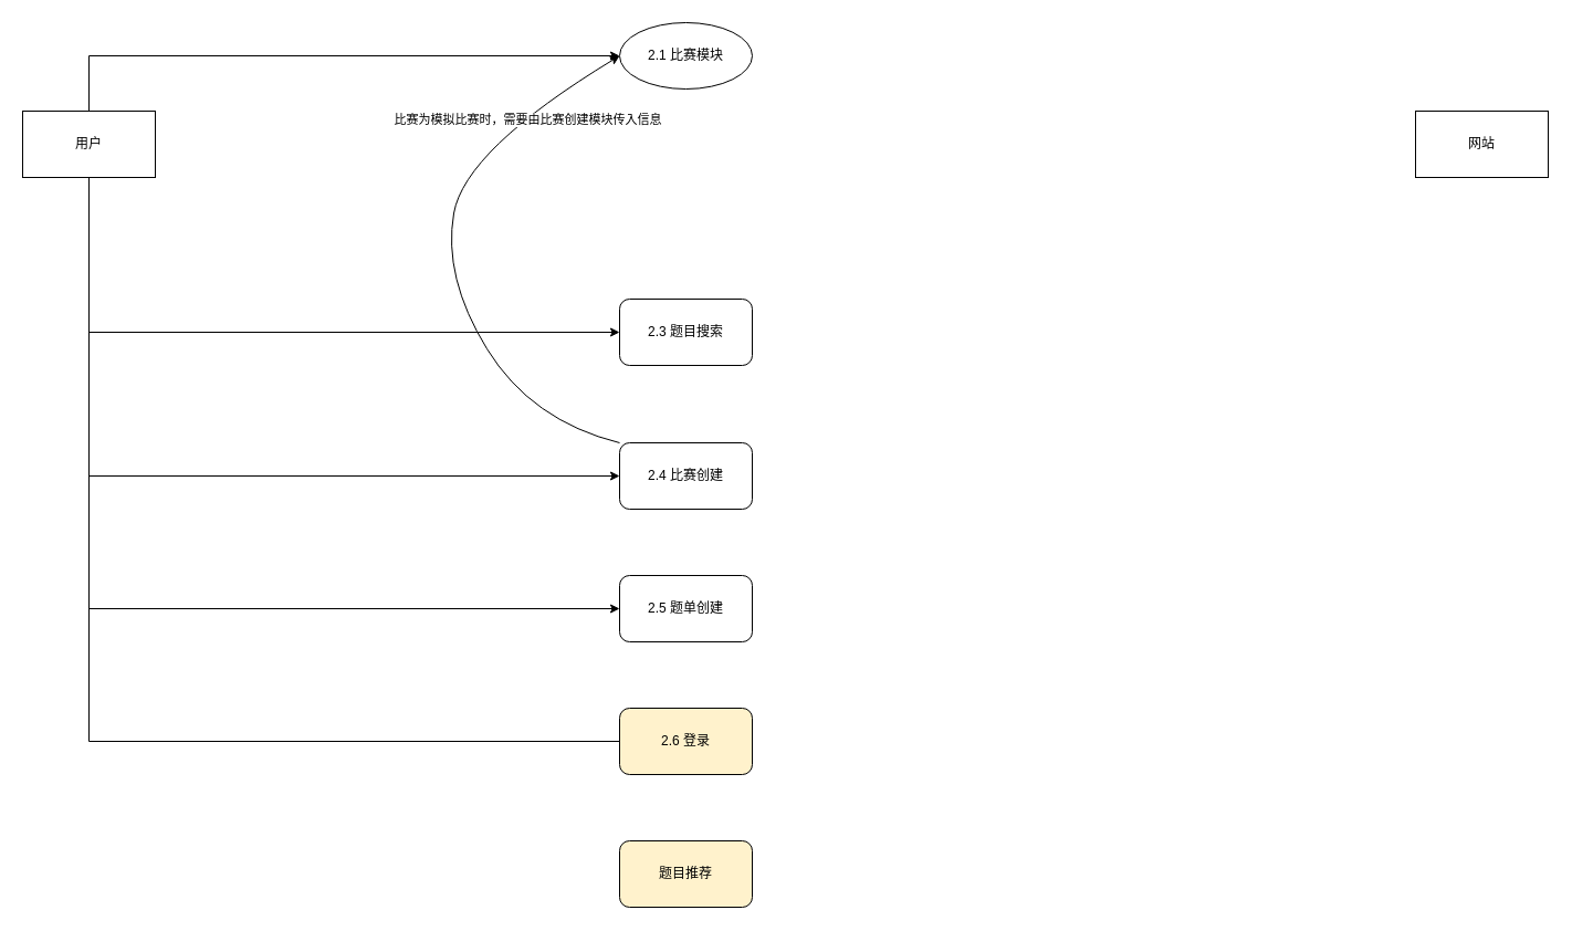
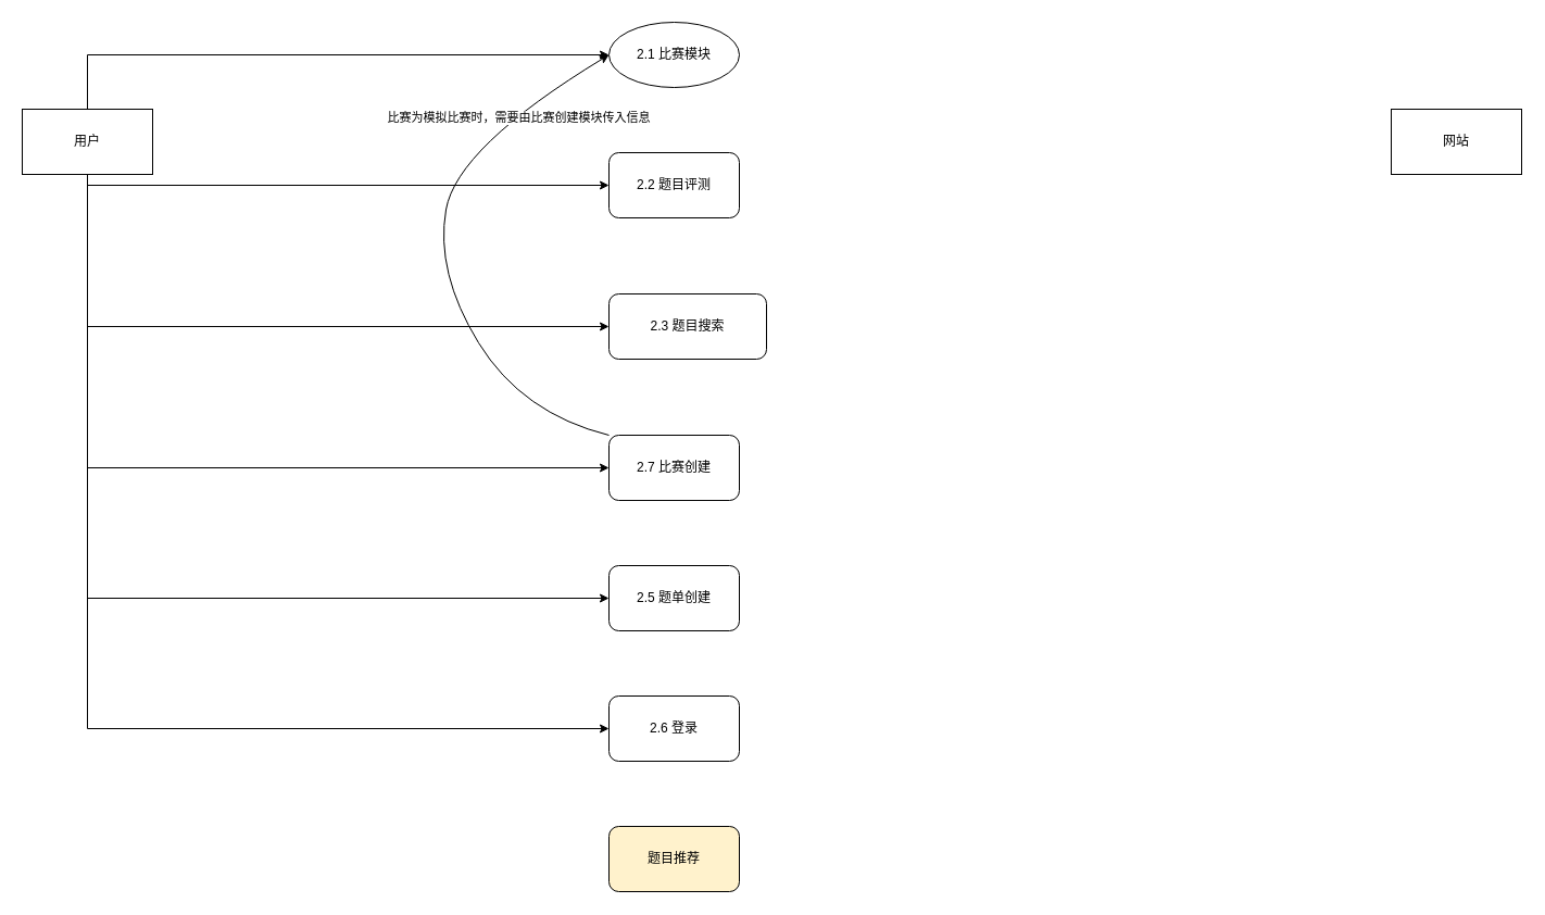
  <mxCell id="0" />
  <mxCell id="1" parent="0" />
- <mxCell id="2" style="edgeStyle=orthogonalEdgeStyle;rounded=0;orthogonalLoop=1;jettySize=auto;html=1;entryX=0;entryY=0.5;entryDx=0;entryDy=0;endArrow=none;" edge="1" parent="1" source="8" target="15"><mxGeometry relative="1" as="geometry"><Array as="points"><mxPoint x="80" y="670" /></Array></mxGeometry></mxCell>
+ <mxCell id="2" style="edgeStyle=orthogonalEdgeStyle;rounded=0;orthogonalLoop=1;jettySize=auto;html=1;entryX=0;entryY=0.5;entryDx=0;entryDy=0;" edge="1" parent="1" source="8" target="15"><mxGeometry relative="1" as="geometry"><Array as="points"><mxPoint x="80" y="670" /></Array></mxGeometry></mxCell>
  <mxCell id="3" style="edgeStyle=orthogonalEdgeStyle;rounded=0;orthogonalLoop=1;jettySize=auto;html=1;entryX=0;entryY=0.5;entryDx=0;entryDy=0;" edge="1" parent="1" source="8" target="14"><mxGeometry relative="1" as="geometry"><Array as="points"><mxPoint x="80" y="550" /></Array></mxGeometry></mxCell>
  <mxCell id="4" style="edgeStyle=orthogonalEdgeStyle;rounded=0;orthogonalLoop=1;jettySize=auto;html=1;exitX=0.5;exitY=1;exitDx=0;exitDy=0;entryX=0;entryY=0.5;entryDx=0;entryDy=0;" edge="1" parent="1" source="8" target="13"><mxGeometry relative="1" as="geometry" /></mxCell>
  <mxCell id="5" style="edgeStyle=orthogonalEdgeStyle;rounded=0;orthogonalLoop=1;jettySize=auto;html=1;exitX=0.5;exitY=1;exitDx=0;exitDy=0;entryX=0;entryY=0.5;entryDx=0;entryDy=0;" edge="1" parent="1" source="8" target="12"><mxGeometry relative="1" as="geometry" /></mxCell>
+ <mxCell id="6" style="edgeStyle=orthogonalEdgeStyle;rounded=0;orthogonalLoop=1;jettySize=auto;html=1;exitX=0.5;exitY=1;exitDx=0;exitDy=0;entryX=0;entryY=0.5;entryDx=0;entryDy=0;" edge="1" parent="1" source="8" target="11"><mxGeometry relative="1" as="geometry"><Array as="points"><mxPoint x="80" y="170" /></Array></mxGeometry></mxCell>
  <mxCell id="7" style="edgeStyle=orthogonalEdgeStyle;rounded=0;orthogonalLoop=1;jettySize=auto;html=1;exitX=0.5;exitY=0;exitDx=0;exitDy=0;entryX=0;entryY=0.5;entryDx=0;entryDy=0;" edge="1" parent="1" source="8" target="10"><mxGeometry relative="1" as="geometry" /></mxCell>
  <mxCell id="8" value="用户" style="rounded=0;whiteSpace=wrap;html=1;" vertex="1" parent="1"><mxGeometry x="20" y="100" width="120" height="60" as="geometry" /></mxCell>
  <mxCell id="9" value="网站" style="rounded=0;whiteSpace=wrap;html=1;" vertex="1" parent="1"><mxGeometry x="1280" y="100" width="120" height="60" as="geometry" /></mxCell>
  <mxCell id="10" value="2.1 比赛模块" style="ellipse;whiteSpace=wrap;html=1;" vertex="1" parent="1"><mxGeometry x="560" y="20" width="120" height="60" as="geometry" /></mxCell>
- <mxCell id="12" value="2.3 题目搜索" style="rounded=1;whiteSpace=wrap;html=1;" vertex="1" parent="1"><mxGeometry x="560" y="270" width="120" height="60" as="geometry" /></mxCell>
- <mxCell id="13" value="2.4 比赛创建" style="rounded=1;whiteSpace=wrap;html=1;" vertex="1" parent="1"><mxGeometry x="560" y="400" width="120" height="60" as="geometry" /></mxCell>
+ <mxCell id="11" value="2.2 题目评测" style="rounded=1;whiteSpace=wrap;html=1;" vertex="1" parent="1"><mxGeometry x="560" y="140" width="120" height="60" as="geometry" /></mxCell>
+ <mxCell id="12" value="2.3 题目搜索" style="rounded=1;whiteSpace=wrap;html=1;" vertex="1" parent="1"><mxGeometry x="560" y="270" width="145" height="60" as="geometry" /></mxCell>
+ <mxCell id="13" value="2.7 比赛创建" style="rounded=1;whiteSpace=wrap;html=1;" vertex="1" parent="1"><mxGeometry x="560" y="400" width="120" height="60" as="geometry" /></mxCell>
  <mxCell id="14" value="2.5 题单创建" style="rounded=1;whiteSpace=wrap;html=1;" vertex="1" parent="1"><mxGeometry x="560" y="520" width="120" height="60" as="geometry" /></mxCell>
- <mxCell id="15" value="2.6 登录" style="rounded=1;whiteSpace=wrap;html=1;fillColor=#fff2cc;" vertex="1" parent="1"><mxGeometry x="560" y="640" width="120" height="60" as="geometry" /></mxCell>
+ <mxCell id="15" value="2.6 登录" style="rounded=1;whiteSpace=wrap;html=1;" vertex="1" parent="1"><mxGeometry x="560" y="640" width="120" height="60" as="geometry" /></mxCell>
  <mxCell id="16" value="" style="curved=1;endArrow=classic;html=1;rounded=0;entryX=0;entryY=0.5;entryDx=0;entryDy=0;exitX=0;exitY=0;exitDx=0;exitDy=0;" edge="1" parent="1" source="13" target="10"><mxGeometry width="50" height="50" relative="1" as="geometry"><mxPoint x="530" y="230" as="sourcePoint" /><mxPoint x="540" y="75" as="targetPoint" /><Array as="points"><mxPoint x="480" y="380" /><mxPoint x="400" y="250" /><mxPoint x="420" y="135" /></Array></mxGeometry></mxCell>
  <mxCell id="17" value="比赛为模拟比赛时，需要由比赛创建模块传入信息" style="edgeLabel;html=1;align=center;verticalAlign=middle;resizable=0;points=[];" vertex="1" connectable="0" parent="16"><mxGeometry x="0.606" y="-6" relative="1" as="geometry"><mxPoint as="offset" /></mxGeometry></mxCell>
  <mxCell id="18" value="题目推荐" style="rounded=1;whiteSpace=wrap;html=1;fillColor=#fff2cc;" vertex="1" parent="1"><mxGeometry x="560" y="760" width="120" height="60" as="geometry" /></mxCell>
